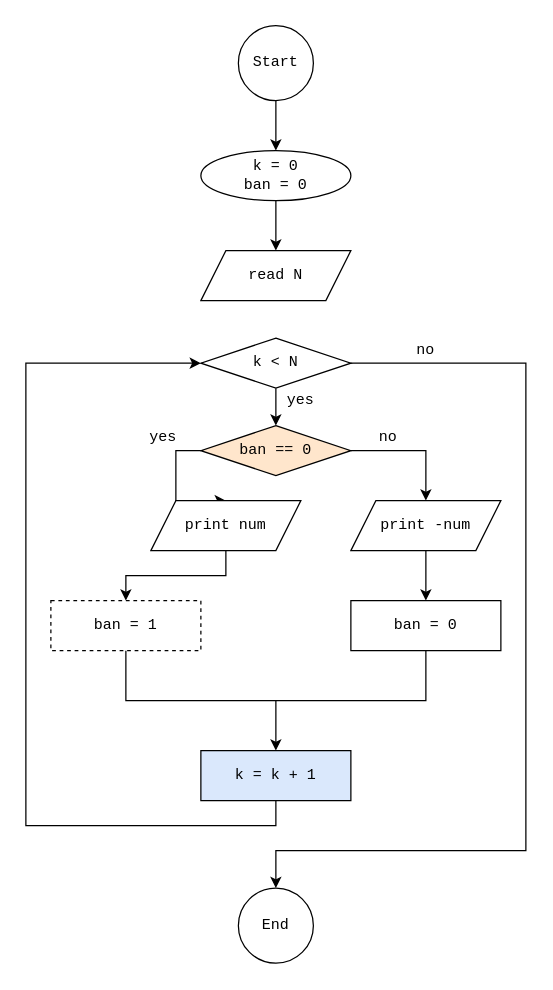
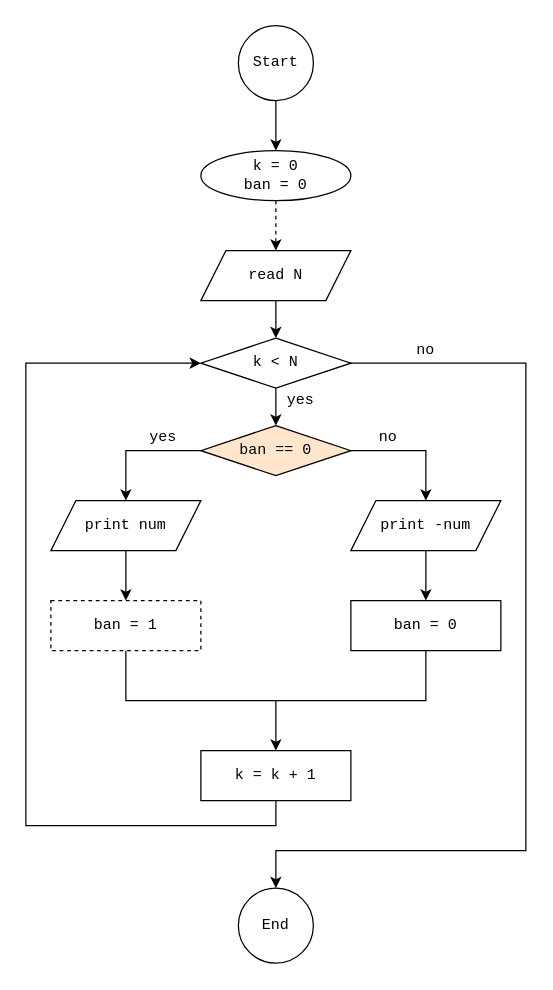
  <mxCell id="0" />
  <mxCell id="1" parent="0" />
  <mxCell id="2" style="edgeStyle=orthogonalEdgeStyle;rounded=0;orthogonalLoop=1;jettySize=auto;html=1;exitX=0.5;exitY=1;exitDx=0;exitDy=0;entryX=0.5;entryY=0;entryDx=0;entryDy=0;endArrow=classic;endFill=1;" edge="1" parent="1" source="3" target="11"><mxGeometry relative="1" as="geometry" /></mxCell>
  <mxCell id="3" value="Start" style="ellipse;whiteSpace=wrap;html=1;aspect=fixed;fontFamily=Courier New;" parent="1" vertex="1"><mxGeometry x="190" y="20" width="60" height="60" as="geometry" /></mxCell>
+ <mxCell id="4" style="edgeStyle=orthogonalEdgeStyle;rounded=0;orthogonalLoop=1;jettySize=auto;html=1;exitX=0.5;exitY=1;exitDx=0;exitDy=0;entryX=0.5;entryY=0;entryDx=0;entryDy=0;endArrow=classic;endFill=1;" edge="1" parent="1" source="5" target="8"><mxGeometry relative="1" as="geometry"><mxPoint x="220" y="280" as="targetPoint" /></mxGeometry></mxCell>
  <mxCell id="5" value="read N" style="shape=parallelogram;perimeter=parallelogramPerimeter;whiteSpace=wrap;html=1;fixedSize=1;fontFamily=Courier New;" parent="1" vertex="1"><mxGeometry x="160" y="200" width="120" height="40" as="geometry" /></mxCell>
  <mxCell id="6" style="edgeStyle=orthogonalEdgeStyle;rounded=0;orthogonalLoop=1;jettySize=auto;html=1;exitX=0.5;exitY=1;exitDx=0;exitDy=0;entryX=0.5;entryY=0;entryDx=0;entryDy=0;startArrow=none;startFill=0;endArrow=classic;endFill=1;" edge="1" parent="1" source="8" target="17"><mxGeometry relative="1" as="geometry" /></mxCell>
  <mxCell id="7" style="edgeStyle=orthogonalEdgeStyle;rounded=0;orthogonalLoop=1;jettySize=auto;html=1;exitX=1;exitY=0.5;exitDx=0;exitDy=0;entryX=0.5;entryY=0;entryDx=0;entryDy=0;startArrow=none;startFill=0;endArrow=classic;endFill=1;" edge="1" parent="1" source="8" target="9"><mxGeometry relative="1" as="geometry"><mxPoint x="220" y="710" as="targetPoint" /><Array as="points"><mxPoint x="420" y="290" /><mxPoint x="420" y="680" /><mxPoint x="220" y="680" /></Array></mxGeometry></mxCell>
  <mxCell id="8" value="k &amp;lt; N" style="rhombus;whiteSpace=wrap;html=1;fontFamily=Courier New;" parent="1" vertex="1"><mxGeometry x="160" y="270" width="120" height="40" as="geometry" /></mxCell>
  <mxCell id="9" value="End" style="ellipse;whiteSpace=wrap;html=1;aspect=fixed;fontFamily=Courier New;" parent="1" vertex="1"><mxGeometry x="190" y="710" width="60" height="60" as="geometry" /></mxCell>
- <mxCell id="10" style="edgeStyle=orthogonalEdgeStyle;rounded=0;orthogonalLoop=1;jettySize=auto;html=1;exitX=0.5;exitY=1;exitDx=0;exitDy=0;entryX=0.5;entryY=0;entryDx=0;entryDy=0;endArrow=classic;endFill=1;" edge="1" parent="1" source="11" target="5"><mxGeometry relative="1" as="geometry" /></mxCell>
+ <mxCell id="10" style="edgeStyle=orthogonalEdgeStyle;rounded=0;orthogonalLoop=1;jettySize=auto;html=1;exitX=0.5;exitY=1;exitDx=0;exitDy=0;entryX=0.5;entryY=0;entryDx=0;entryDy=0;endArrow=classic;endFill=1;dashed=1;" edge="1" parent="1" source="11" target="5"><mxGeometry relative="1" as="geometry" /></mxCell>
  <mxCell id="11" value="k = 0&lt;br&gt;ban = 0" style="ellipse;whiteSpace=wrap;html=1;fontFamily=Courier New;" vertex="1" parent="1"><mxGeometry x="160" y="120" width="120" height="40" as="geometry" /></mxCell>
  <mxCell id="12" value="yes" style="text;html=1;strokeColor=none;fillColor=none;align=center;verticalAlign=middle;whiteSpace=wrap;rounded=0;fontFamily=Courier New;" vertex="1" parent="1"><mxGeometry x="220" y="310" width="40" height="20" as="geometry" /></mxCell>
  <mxCell id="13" value="no" style="text;html=1;strokeColor=none;fillColor=none;align=center;verticalAlign=middle;whiteSpace=wrap;rounded=0;fontFamily=Courier New;" vertex="1" parent="1"><mxGeometry x="320" y="270" width="40" height="20" as="geometry" /></mxCell>
- <mxCell id="14" value="k = k + 1" style="rounded=0;whiteSpace=wrap;html=1;fontFamily=Courier New;fillColor=#dae8fc;" vertex="1" parent="1"><mxGeometry x="160" y="600" width="120" height="40" as="geometry" /></mxCell>
+ <mxCell id="14" value="k = k + 1" style="rounded=0;whiteSpace=wrap;html=1;fontFamily=Courier New;" vertex="1" parent="1"><mxGeometry x="160" y="600" width="120" height="40" as="geometry" /></mxCell>
  <mxCell id="15" style="edgeStyle=orthogonalEdgeStyle;rounded=0;orthogonalLoop=1;jettySize=auto;html=1;exitX=0;exitY=0.5;exitDx=0;exitDy=0;startArrow=none;startFill=0;endArrow=classic;endFill=1;" edge="1" parent="1" source="17" target="19"><mxGeometry relative="1" as="geometry" /></mxCell>
  <mxCell id="16" style="edgeStyle=orthogonalEdgeStyle;rounded=0;orthogonalLoop=1;jettySize=auto;html=1;exitX=1;exitY=0.5;exitDx=0;exitDy=0;entryX=0.5;entryY=0;entryDx=0;entryDy=0;startArrow=none;startFill=0;endArrow=classic;endFill=1;" edge="1" parent="1" source="17" target="22"><mxGeometry relative="1" as="geometry" /></mxCell>
  <mxCell id="17" value="ban == 0" style="rhombus;whiteSpace=wrap;html=1;fontFamily=Courier New;fillColor=#ffe6cc;" vertex="1" parent="1"><mxGeometry x="160" y="340" width="120" height="40" as="geometry" /></mxCell>
  <mxCell id="18" style="edgeStyle=orthogonalEdgeStyle;rounded=0;orthogonalLoop=1;jettySize=auto;html=1;exitX=0.5;exitY=1;exitDx=0;exitDy=0;entryX=0.5;entryY=0;entryDx=0;entryDy=0;startArrow=none;startFill=0;endArrow=classic;endFill=1;" edge="1" parent="1" source="19" target="20"><mxGeometry relative="1" as="geometry" /></mxCell>
- <mxCell id="19" value="print num" style="shape=parallelogram;perimeter=parallelogramPerimeter;whiteSpace=wrap;html=1;fixedSize=1;fontFamily=Courier New;" vertex="1" parent="1"><mxGeometry x="120" y="400" width="120" height="40" as="geometry" /></mxCell>
+ <mxCell id="19" value="print num" style="shape=parallelogram;perimeter=parallelogramPerimeter;whiteSpace=wrap;html=1;fixedSize=1;fontFamily=Courier New;" vertex="1" parent="1"><mxGeometry x="40" y="400" width="120" height="40" as="geometry" /></mxCell>
  <mxCell id="20" value="ban = 1" style="rounded=0;whiteSpace=wrap;html=1;fontFamily=Courier New;dashed=1;" vertex="1" parent="1"><mxGeometry x="40" y="480" width="120" height="40" as="geometry" /></mxCell>
  <mxCell id="21" style="edgeStyle=orthogonalEdgeStyle;rounded=0;orthogonalLoop=1;jettySize=auto;html=1;exitX=0.5;exitY=1;exitDx=0;exitDy=0;startArrow=none;startFill=0;endArrow=classic;endFill=1;" edge="1" parent="1" source="22" target="23"><mxGeometry relative="1" as="geometry" /></mxCell>
  <mxCell id="22" value="print -num" style="shape=parallelogram;perimeter=parallelogramPerimeter;whiteSpace=wrap;html=1;fixedSize=1;fontFamily=Courier New;" vertex="1" parent="1"><mxGeometry x="280" y="400" width="120" height="40" as="geometry" /></mxCell>
  <mxCell id="23" value="ban = 0" style="rounded=0;whiteSpace=wrap;html=1;fontFamily=Courier New;" vertex="1" parent="1"><mxGeometry x="280" y="480" width="120" height="40" as="geometry" /></mxCell>
  <mxCell id="24" value="" style="endArrow=none;html=1;rounded=0;exitX=0.5;exitY=1;exitDx=0;exitDy=0;entryX=0.5;entryY=1;entryDx=0;entryDy=0;" edge="1" parent="1" source="20" target="23"><mxGeometry width="50" height="50" relative="1" as="geometry"><mxPoint x="150" y="580" as="sourcePoint" /><mxPoint x="200" y="530" as="targetPoint" /><Array as="points"><mxPoint x="100" y="560" /><mxPoint x="340" y="560" /></Array></mxGeometry></mxCell>
  <mxCell id="25" value="no" style="text;html=1;strokeColor=none;fillColor=none;align=center;verticalAlign=middle;whiteSpace=wrap;rounded=0;fontFamily=Courier New;" vertex="1" parent="1"><mxGeometry x="290" y="340" width="40" height="20" as="geometry" /></mxCell>
  <mxCell id="26" value="yes" style="text;html=1;strokeColor=none;fillColor=none;align=center;verticalAlign=middle;whiteSpace=wrap;rounded=0;fontFamily=Courier New;" vertex="1" parent="1"><mxGeometry x="110" y="340" width="40" height="20" as="geometry" /></mxCell>
  <mxCell id="27" value="" style="endArrow=classic;html=1;rounded=0;entryX=0.5;entryY=0;entryDx=0;entryDy=0;" edge="1" parent="1" target="14"><mxGeometry width="50" height="50" relative="1" as="geometry"><mxPoint x="220" y="560" as="sourcePoint" /><mxPoint x="390" y="580" as="targetPoint" /></mxGeometry></mxCell>
  <mxCell id="28" value="" style="endArrow=classic;html=1;rounded=0;exitX=0.5;exitY=1;exitDx=0;exitDy=0;entryX=0;entryY=0.5;entryDx=0;entryDy=0;" edge="1" parent="1" source="14" target="8"><mxGeometry width="50" height="50" relative="1" as="geometry"><mxPoint x="-20" y="680" as="sourcePoint" /><mxPoint x="190" y="470" as="targetPoint" /><Array as="points"><mxPoint x="220" y="660" /><mxPoint x="20" y="660" /><mxPoint x="20" y="290" /></Array></mxGeometry></mxCell>
